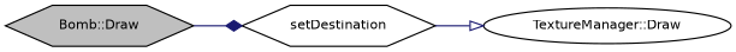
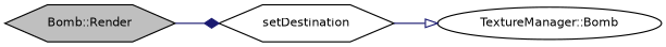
  digraph {
    rankdir=LR
    node [color=black fillcolor=white fontname=Helvetica fontsize=10 shape=hexagon style=filled]
    edge [color=midnightblue fontname=Helvetica fontsize=10 labelfontname=Helvetica labelfontsize=10 style=solid]
-   n1 [fillcolor=grey75 fontcolor=black height=0.2 label="Bomb::Draw" width=0.4]
+   n1 [fillcolor=grey75 fontcolor=black height=0.2 label="Bomb::Render" width=0.4]
    n2 [height=0.2 label=setDestination width=0.4]
-   n3 [height=0.2 label="TextureManager::Draw" shape=ellipse width=0.4]
+   n3 [height=0.2 label="TextureManager::Bomb" shape=ellipse width=0.4]
    n1 -> n2 [arrowhead=diamond]
    n2 -> n3 [arrowhead=onormal]
  }
